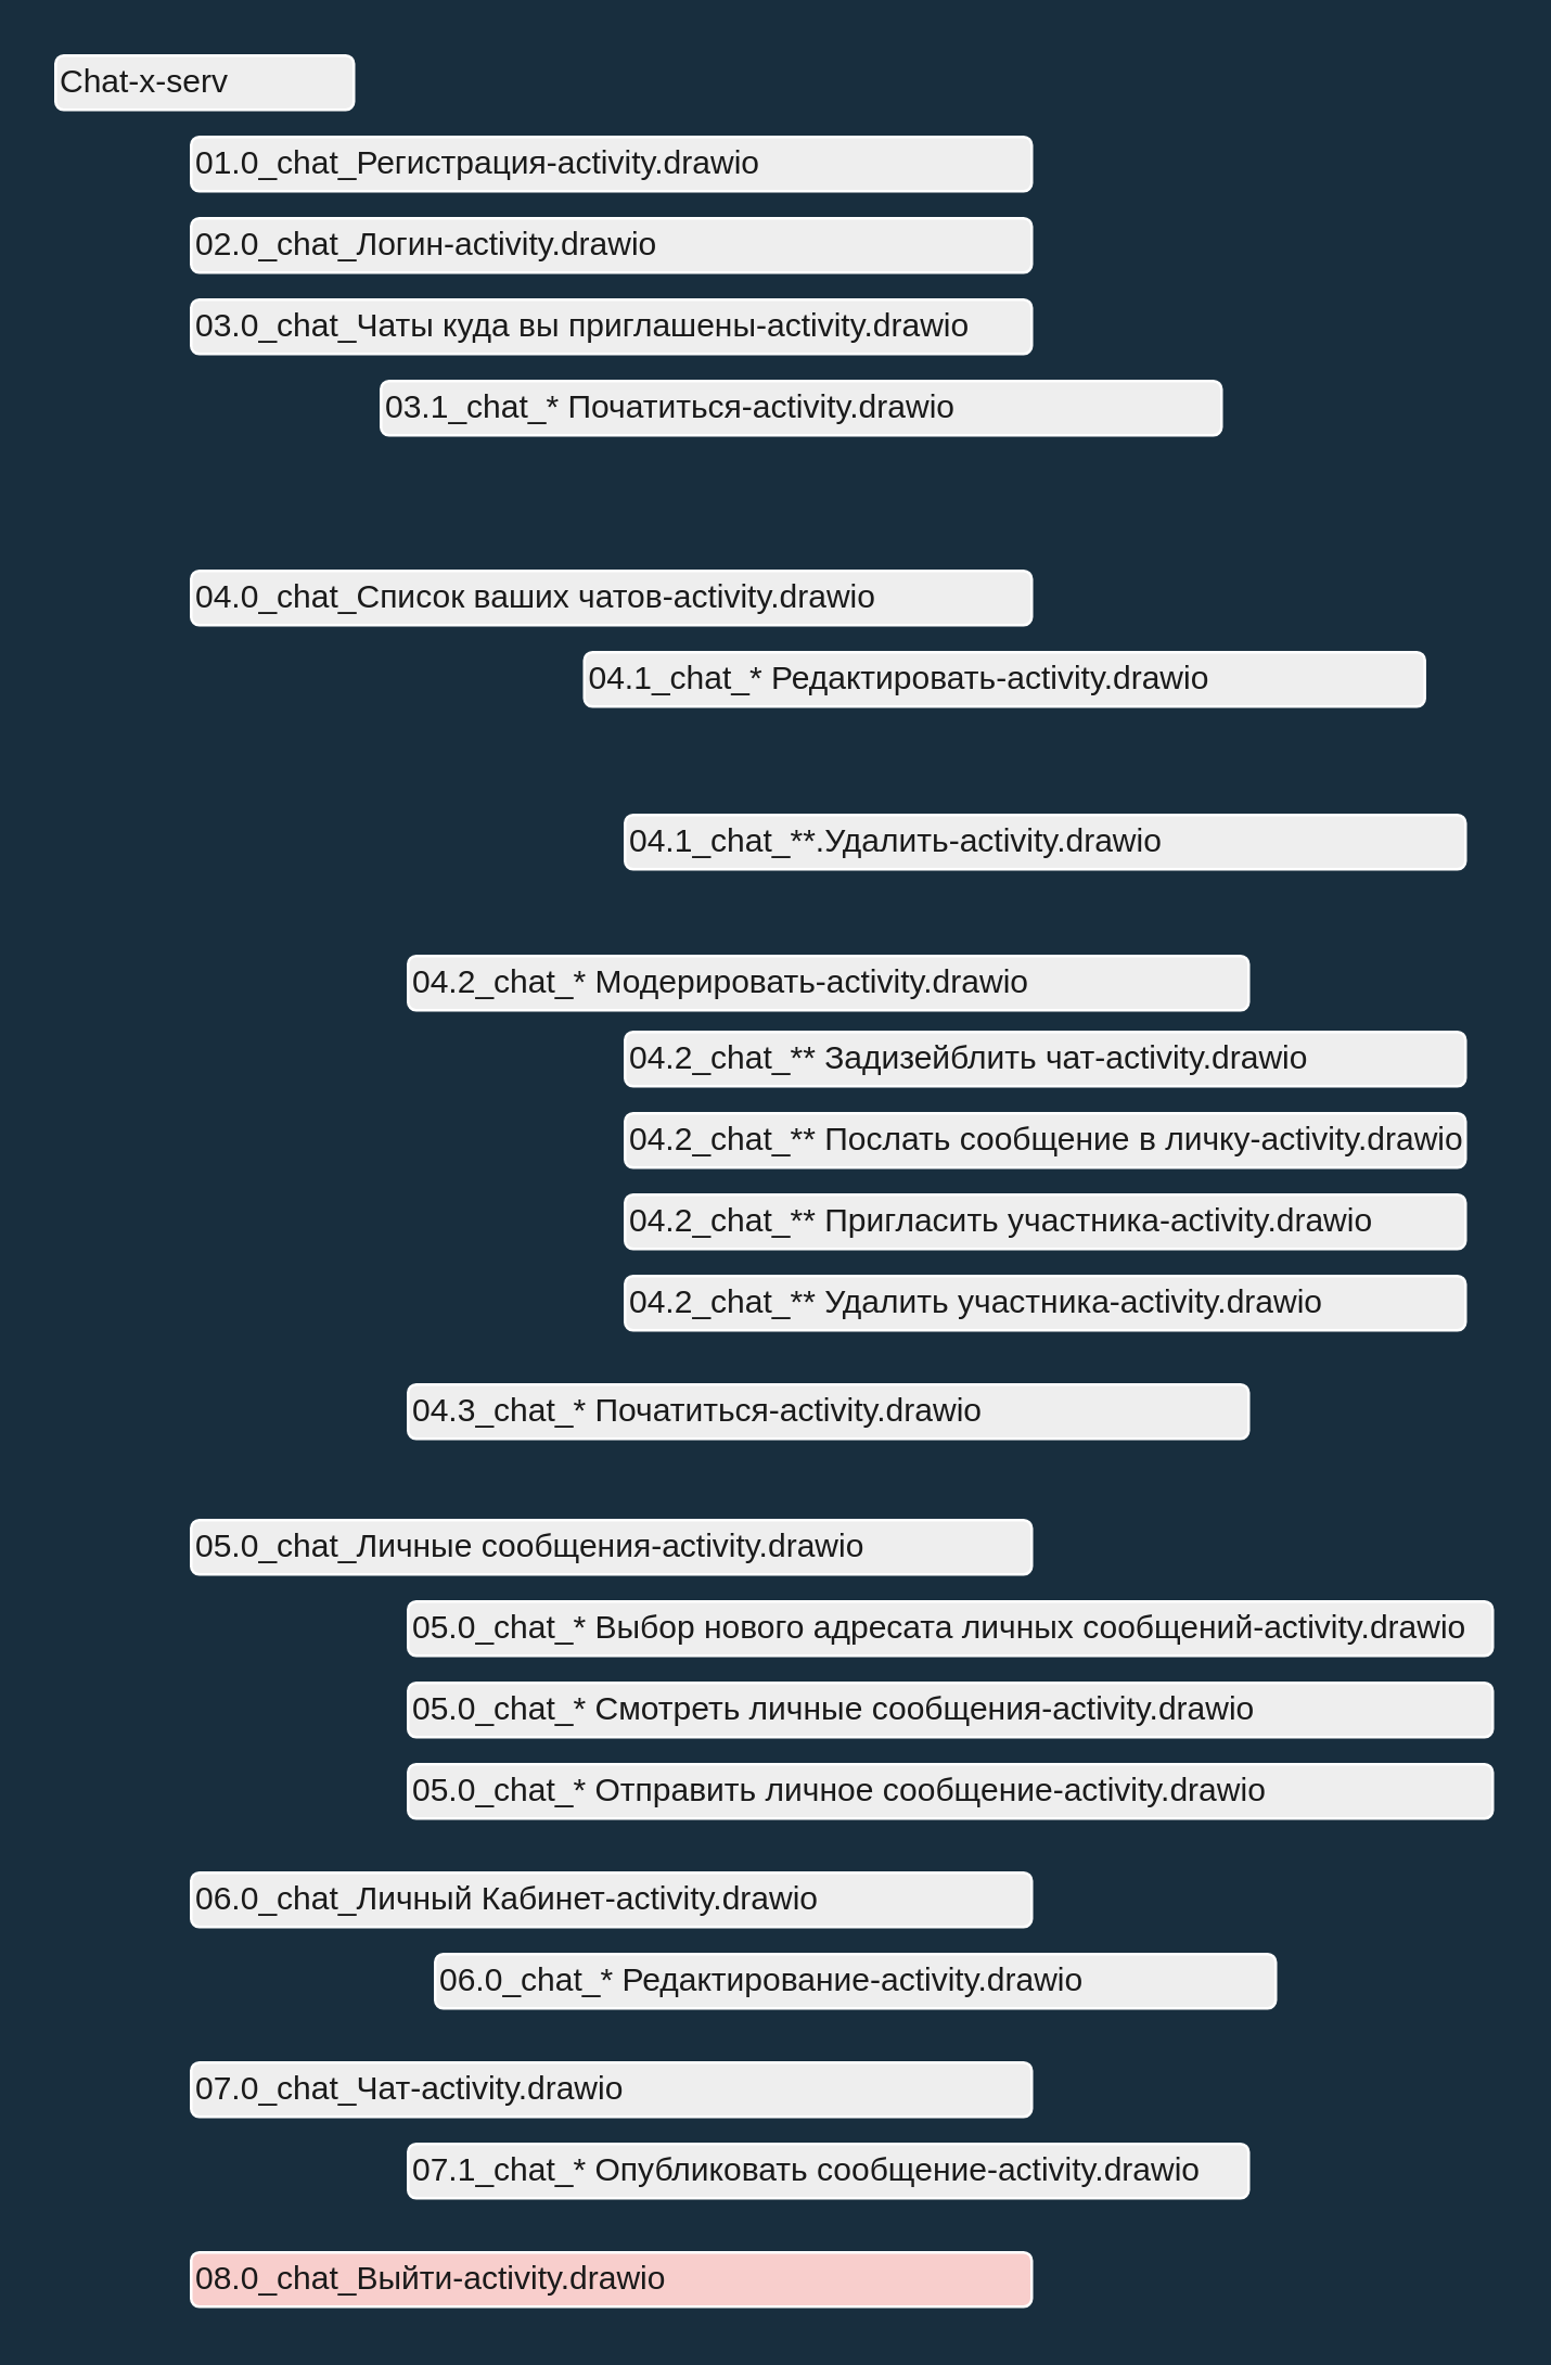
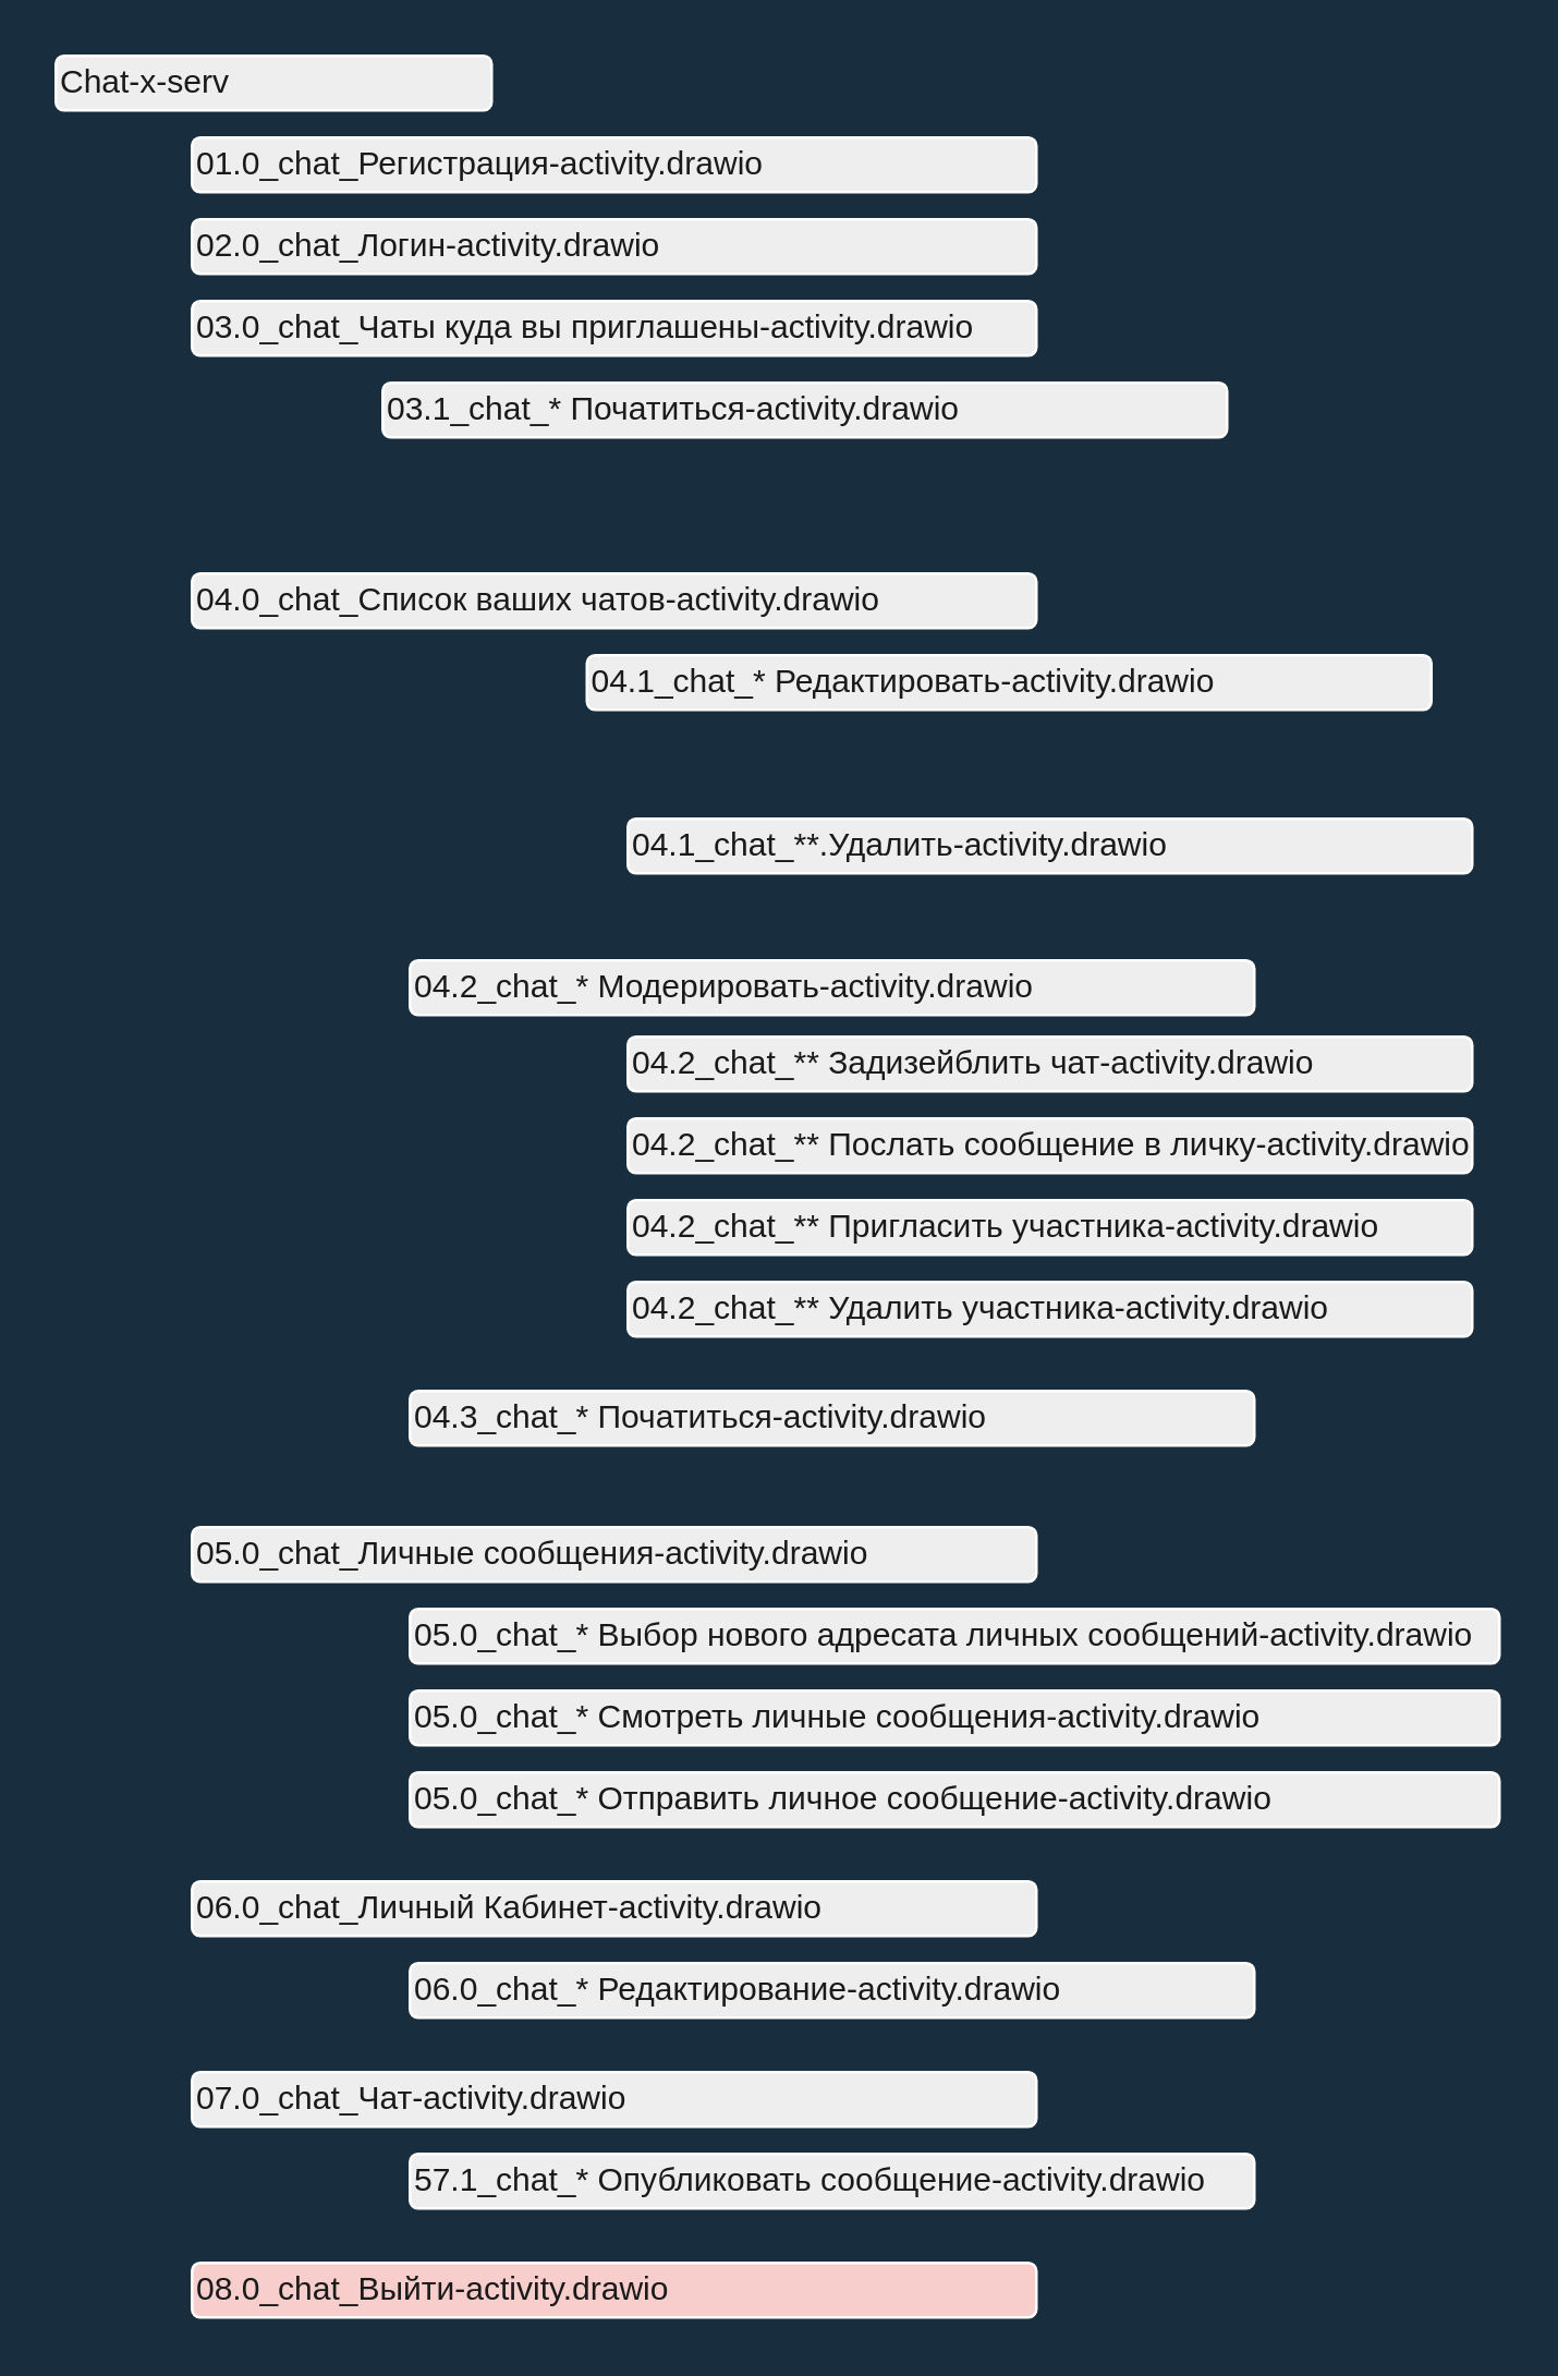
  <mxCell id="0" />
  <mxCell id="1" parent="0" />
- <mxCell id="2" value="Chat-x-serv" style="rounded=1;whiteSpace=wrap;html=1;align=left;fillColor=#EEEEEE;strokeColor=#FFFFFF;fontColor=#1A1A1A;" vertex="1" parent="1"><mxGeometry x="20" y="20" width="110" height="20" as="geometry" /></mxCell>
+ <mxCell id="2" value="Chat-x-serv" style="rounded=1;whiteSpace=wrap;html=1;align=left;fillColor=#EEEEEE;strokeColor=#FFFFFF;fontColor=#1A1A1A;" vertex="1" parent="1"><mxGeometry x="20" y="20" width="160" height="20" as="geometry" /></mxCell>
  <mxCell id="3" value="01.0_chat_Регистрация-activity.drawio" style="rounded=1;whiteSpace=wrap;html=1;align=left;fillColor=#EEEEEE;strokeColor=#FFFFFF;fontColor=#1A1A1A;" vertex="1" parent="1"><mxGeometry x="70" y="50" width="310" height="20" as="geometry" /></mxCell>
  <mxCell id="4" value="02.0_chat_Логин-activity.drawio" style="rounded=1;whiteSpace=wrap;html=1;align=left;fillColor=#EEEEEE;strokeColor=#FFFFFF;fontColor=#1A1A1A;" vertex="1" parent="1"><mxGeometry x="70" y="80" width="310" height="20" as="geometry" /></mxCell>
  <mxCell id="5" value="03.0_chat_Чаты куда вы приглашены-activity.drawio" style="rounded=1;whiteSpace=wrap;html=1;align=left;fillColor=#EEEEEE;strokeColor=#FFFFFF;fontColor=#1A1A1A;" vertex="1" parent="1"><mxGeometry x="70" y="110" width="310" height="20" as="geometry" /></mxCell>
  <mxCell id="6" value="03.1_chat_* Початиться-activity.drawio" style="rounded=1;whiteSpace=wrap;html=1;align=left;fillColor=#EEEEEE;strokeColor=#FFFFFF;fontColor=#1A1A1A;" vertex="1" parent="1"><mxGeometry x="140" y="140" width="310" height="20" as="geometry" /></mxCell>
  <mxCell id="7" value="04.0_chat_Список ваших чатов-activity.drawio" style="rounded=1;whiteSpace=wrap;html=1;align=left;fillColor=#EEEEEE;strokeColor=#FFFFFF;fontColor=#1A1A1A;" vertex="1" parent="1"><mxGeometry x="70" y="210" width="310" height="20" as="geometry" /></mxCell>
  <mxCell id="8" value="04.1_chat_* Редактировать-activity.drawio" style="rounded=1;whiteSpace=wrap;html=1;align=left;fillColor=#EEEEEE;strokeColor=#FFFFFF;fontColor=#1A1A1A;" vertex="1" parent="1"><mxGeometry x="215" y="240" width="310" height="20" as="geometry" /></mxCell>
  <mxCell id="9" value="04.1_chat_**.Удалить-activity.drawio" style="rounded=1;whiteSpace=wrap;html=1;align=left;fillColor=#EEEEEE;strokeColor=#FFFFFF;fontColor=#1A1A1A;" vertex="1" parent="1"><mxGeometry x="230" y="300" width="310" height="20" as="geometry" /></mxCell>
  <mxCell id="10" value="04.2_chat_* Модерировать-activity.drawio" style="rounded=1;whiteSpace=wrap;html=1;align=left;fillColor=#EEEEEE;strokeColor=#FFFFFF;fontColor=#1A1A1A;" vertex="1" parent="1"><mxGeometry x="150" y="352" width="310" height="20" as="geometry" /></mxCell>
  <mxCell id="11" value="04.2_chat_** Задизейблить чат-activity.drawio" style="rounded=1;whiteSpace=wrap;html=1;align=left;fillColor=#EEEEEE;strokeColor=#FFFFFF;fontColor=#1A1A1A;" vertex="1" parent="1"><mxGeometry x="230" y="380" width="310" height="20" as="geometry" /></mxCell>
  <mxCell id="12" value="04.2_chat_** Послать сообщение в личку-activity.drawio" style="rounded=1;whiteSpace=wrap;html=1;align=left;fillColor=#EEEEEE;strokeColor=#FFFFFF;fontColor=#1A1A1A;" vertex="1" parent="1"><mxGeometry x="230" y="410" width="310" height="20" as="geometry" /></mxCell>
  <mxCell id="13" value="04.2_chat_** Пригласить участника-activity.drawio" style="rounded=1;whiteSpace=wrap;html=1;align=left;fillColor=#EEEEEE;strokeColor=#FFFFFF;fontColor=#1A1A1A;" vertex="1" parent="1"><mxGeometry x="230" y="440" width="310" height="20" as="geometry" /></mxCell>
  <mxCell id="14" value="04.2_chat_** Удалить участника-activity.drawio" style="rounded=1;whiteSpace=wrap;html=1;align=left;fillColor=#EEEEEE;strokeColor=#FFFFFF;fontColor=#1A1A1A;" vertex="1" parent="1"><mxGeometry x="230" y="470" width="310" height="20" as="geometry" /></mxCell>
  <mxCell id="15" value="04.3_chat_* Початиться-activity.drawio" style="rounded=1;whiteSpace=wrap;html=1;align=left;fillColor=#EEEEEE;strokeColor=#FFFFFF;fontColor=#1A1A1A;" vertex="1" parent="1"><mxGeometry x="150" y="510" width="310" height="20" as="geometry" /></mxCell>
  <mxCell id="16" value="05.0_chat_Личные сообщения-activity.drawio" style="rounded=1;whiteSpace=wrap;html=1;align=left;fillColor=#EEEEEE;strokeColor=#FFFFFF;fontColor=#1A1A1A;" vertex="1" parent="1"><mxGeometry x="70" y="560" width="310" height="20" as="geometry" /></mxCell>
  <mxCell id="17" value="05.0_chat_* Выбор нового адресата личных сообщений-activity.drawio" style="rounded=1;whiteSpace=wrap;html=1;align=left;fillColor=#EEEEEE;strokeColor=#FFFFFF;fontColor=#1A1A1A;" vertex="1" parent="1"><mxGeometry x="150" y="590" width="400" height="20" as="geometry" /></mxCell>
  <mxCell id="18" value="05.0_chat_* Смотреть личные сообщения-activity.drawio" style="rounded=1;whiteSpace=wrap;html=1;align=left;fillColor=#EEEEEE;strokeColor=#FFFFFF;fontColor=#1A1A1A;" vertex="1" parent="1"><mxGeometry x="150" y="620" width="400" height="20" as="geometry" /></mxCell>
  <mxCell id="19" value="05.0_chat_* Отправить личное сообщение-activity.drawio" style="rounded=1;whiteSpace=wrap;html=1;align=left;fillColor=#EEEEEE;strokeColor=#FFFFFF;fontColor=#1A1A1A;" vertex="1" parent="1"><mxGeometry x="150" y="650" width="400" height="20" as="geometry" /></mxCell>
  <mxCell id="20" value="06.0_chat_Личный Кабинет-activity.drawio" style="rounded=1;whiteSpace=wrap;html=1;align=left;fillColor=#EEEEEE;strokeColor=#FFFFFF;fontColor=#1A1A1A;" vertex="1" parent="1"><mxGeometry x="70" y="690" width="310" height="20" as="geometry" /></mxCell>
- <mxCell id="21" value="06.0_chat_* Редактирование-activity.drawio" style="rounded=1;whiteSpace=wrap;html=1;align=left;fillColor=#EEEEEE;strokeColor=#FFFFFF;fontColor=#1A1A1A;" vertex="1" parent="1"><mxGeometry x="160" y="720" width="310" height="20" as="geometry" /></mxCell>
+ <mxCell id="21" value="06.0_chat_* Редактирование-activity.drawio" style="rounded=1;whiteSpace=wrap;html=1;align=left;fillColor=#EEEEEE;strokeColor=#FFFFFF;fontColor=#1A1A1A;" vertex="1" parent="1"><mxGeometry x="150" y="720" width="310" height="20" as="geometry" /></mxCell>
  <mxCell id="22" value="07.0_chat_Чат-activity.drawio" style="rounded=1;whiteSpace=wrap;html=1;align=left;fillColor=#EEEEEE;strokeColor=#FFFFFF;fontColor=#1A1A1A;" vertex="1" parent="1"><mxGeometry x="70" y="760" width="310" height="20" as="geometry" /></mxCell>
- <mxCell id="23" value="07.1_chat_* Опубликовать сообщение-activity.drawio" style="rounded=1;whiteSpace=wrap;html=1;align=left;fillColor=#EEEEEE;strokeColor=#FFFFFF;fontColor=#1A1A1A;" vertex="1" parent="1"><mxGeometry x="150" y="790" width="310" height="20" as="geometry" /></mxCell>
+ <mxCell id="23" value="57.1_chat_* Опубликовать сообщение-activity.drawio" style="rounded=1;whiteSpace=wrap;html=1;align=left;fillColor=#EEEEEE;strokeColor=#FFFFFF;fontColor=#1A1A1A;" vertex="1" parent="1"><mxGeometry x="150" y="790" width="310" height="20" as="geometry" /></mxCell>
  <mxCell id="24" value="08.0_chat_Выйти-activity.drawio" style="rounded=1;whiteSpace=wrap;html=1;align=left;fillColor=#f8cecc;strokeColor=#FFFFFF;fontColor=#1A1A1A;" vertex="1" parent="1"><mxGeometry x="70" y="830" width="310" height="20" as="geometry" /></mxCell>
